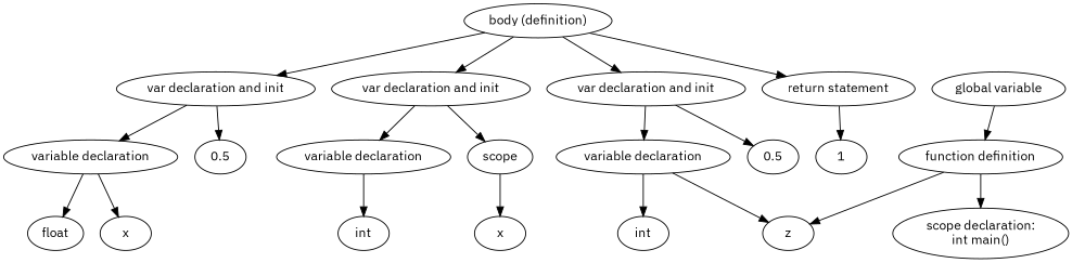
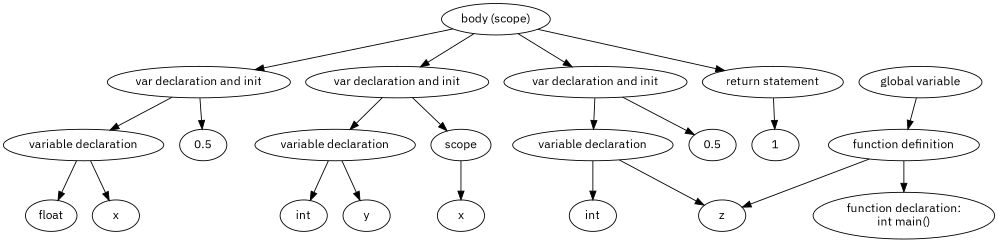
  digraph {
    fontname="IBM Plex Sans"
    node [fontname="IBM Plex Sans"]
    edge [fontname="IBM Plex Sans"]
-   n1 [label="scope declaration:\nint main()"]
+   n1 [label="function declaration:\nint main()"]
    n2 [label="function definition"]
    n3 [label=z]
-   n4 [label="body (definition)"]
+   n4 [label="body (scope)"]
    n5 [label="var declaration and init"]
    n6 [label="var declaration and init"]
    n7 [label="var declaration and init"]
    n8 [label="return statement"]
    n9 [label=float]
    n10 [label="variable declaration"]
    n11 [label=x]
    n12 [label=0.5]
    n13 [label="variable declaration"]
    n14 [label=scope]
    n15 [label="variable declaration"]
    n16 [label=0.5]
    n17 [label=1]
    n18 [label=int]
+   n19 [label=y]
    n20 [label=x]
    n21 [label=int]
    n22 [label="global variable"]
    n2 -> n1
    n2 -> n3
    n4 -> n5
    n4 -> n6
    n4 -> n7
    n4 -> n8
    n5 -> n10
    n5 -> n12
    n6 -> n13
    n6 -> n14
    n7 -> n15
    n7 -> n16
    n8 -> n17
    n10 -> n9
    n10 -> n11
    n13 -> n18
+   n13 -> n19
    n14 -> n20
    n15 -> n3
    n15 -> n21
    n22 -> n2
  }
